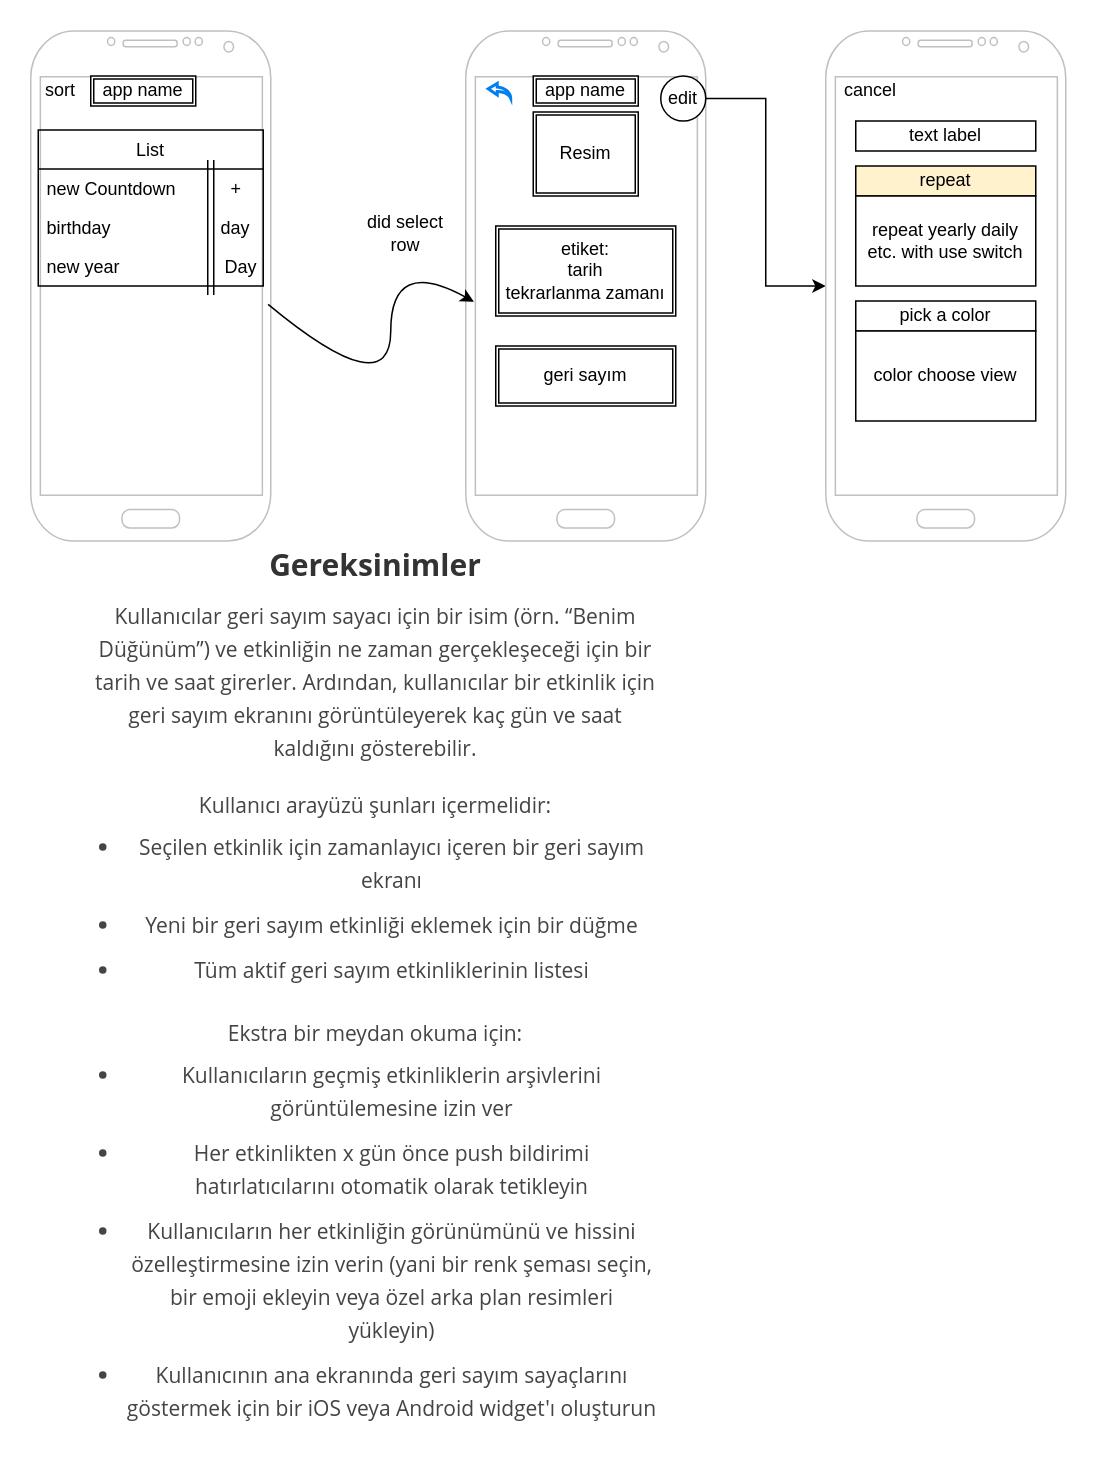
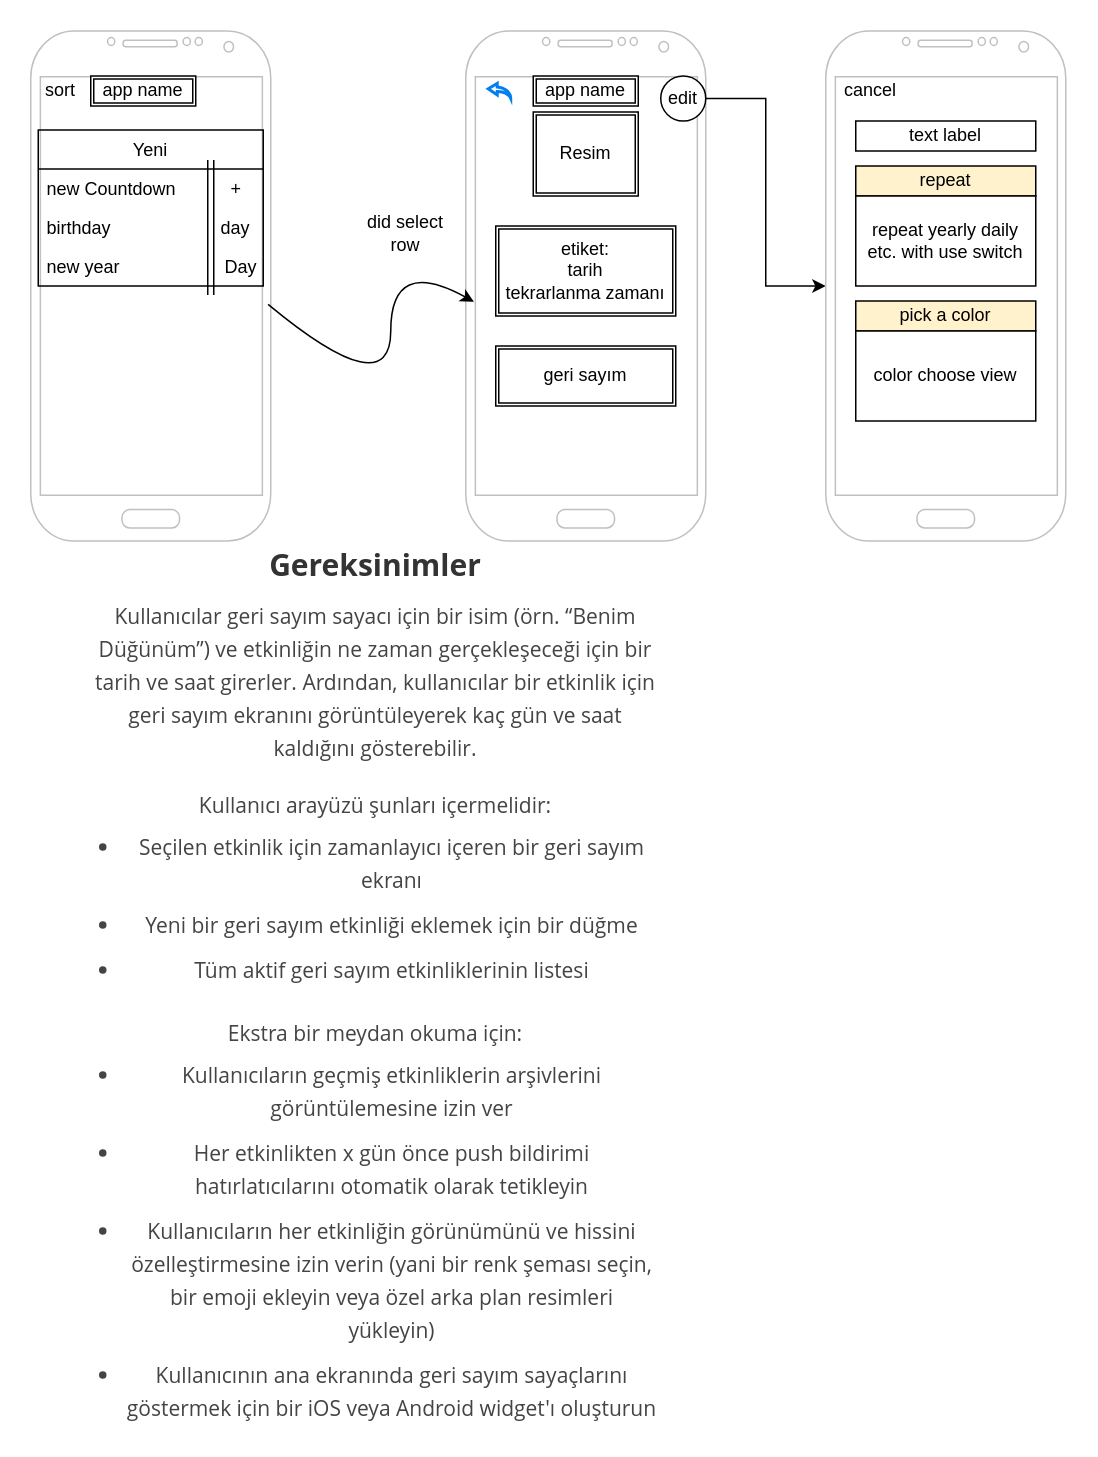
  <mxCell id="0" />
  <mxCell id="1" parent="0" />
  <mxCell id="2" value="" style="verticalLabelPosition=bottom;verticalAlign=top;html=1;shadow=0;dashed=0;strokeWidth=1;shape=mxgraph.android.phone2;strokeColor=#c0c0c0;" vertex="1" parent="1"><mxGeometry x="20" y="20" width="160" height="340" as="geometry" /></mxCell>
  <mxCell id="3" value="" style="verticalLabelPosition=bottom;verticalAlign=top;html=1;shadow=0;dashed=0;strokeWidth=1;shape=mxgraph.android.phone2;strokeColor=#c0c0c0;" vertex="1" parent="1"><mxGeometry x="310" y="20" width="160" height="340" as="geometry" /></mxCell>
  <mxCell id="4" value="" style="curved=1;endArrow=classic;html=1;rounded=0;exitX=0.989;exitY=0.536;exitDx=0;exitDy=0;exitPerimeter=0;entryX=0.034;entryY=0.531;entryDx=0;entryDy=0;entryPerimeter=0;" edge="1" parent="1" source="2" target="3"><mxGeometry width="50" height="50" relative="1" as="geometry"><mxPoint x="300" y="260" as="sourcePoint" /><mxPoint x="350" y="210" as="targetPoint" /><Array as="points"><mxPoint x="260" y="270" /><mxPoint x="260" y="170" /></Array></mxGeometry></mxCell>
- <mxCell id="5" value="List" style="swimlane;fontStyle=0;childLayout=stackLayout;horizontal=1;startSize=26;fillColor=none;horizontalStack=0;resizeParent=1;resizeParentMax=0;resizeLast=0;collapsible=1;marginBottom=0;" vertex="1" parent="1"><mxGeometry x="25" y="86" width="150" height="104" as="geometry" /></mxCell>
+ <mxCell id="5" value="Yeni" style="swimlane;fontStyle=0;childLayout=stackLayout;horizontal=1;startSize=26;fillColor=none;horizontalStack=0;resizeParent=1;resizeParentMax=0;resizeLast=0;collapsible=1;marginBottom=0;" vertex="1" parent="1"><mxGeometry x="25" y="86" width="150" height="104" as="geometry" /></mxCell>
  <mxCell id="6" value="new Countdown           +" style="text;strokeColor=none;fillColor=none;align=left;verticalAlign=top;spacingLeft=4;spacingRight=4;overflow=hidden;rotatable=0;points=[[0,0.5],[1,0.5]];portConstraint=eastwest;" vertex="1" parent="5"><mxGeometry y="26" width="150" height="26" as="geometry" /></mxCell>
  <mxCell id="7" value="" style="shape=link;html=1;rounded=0;" edge="1" parent="5"><mxGeometry width="100" relative="1" as="geometry"><mxPoint x="115" y="20" as="sourcePoint" /><mxPoint x="115" y="110" as="targetPoint" /><Array as="points"><mxPoint x="115" y="70" /></Array></mxGeometry></mxCell>
  <mxCell id="8" value="birthday                      day" style="text;strokeColor=none;fillColor=none;align=left;verticalAlign=top;spacingLeft=4;spacingRight=4;overflow=hidden;rotatable=0;points=[[0,0.5],[1,0.5]];portConstraint=eastwest;" vertex="1" parent="5"><mxGeometry y="52" width="150" height="26" as="geometry" /></mxCell>
  <mxCell id="9" value="new year                     Day" style="text;strokeColor=none;fillColor=none;align=left;verticalAlign=top;spacingLeft=4;spacingRight=4;overflow=hidden;rotatable=0;points=[[0,0.5],[1,0.5]];portConstraint=eastwest;" vertex="1" parent="5"><mxGeometry y="78" width="150" height="26" as="geometry" /></mxCell>
  <mxCell id="10" value="Resim&lt;br&gt;" style="shape=ext;double=1;rounded=0;whiteSpace=wrap;html=1;" vertex="1" parent="1"><mxGeometry x="355" y="74" width="70" height="56" as="geometry" /></mxCell>
  <mxCell id="11" value="etiket:&lt;br&gt;tarih&lt;br&gt;tekrarlanma zamanı&lt;br&gt;" style="shape=ext;double=1;rounded=0;whiteSpace=wrap;html=1;" vertex="1" parent="1"><mxGeometry x="330" y="150" width="120" height="60" as="geometry" /></mxCell>
  <mxCell id="12" value="geri sayım&lt;br&gt;" style="shape=ext;double=1;rounded=0;whiteSpace=wrap;html=1;" vertex="1" parent="1"><mxGeometry x="330" y="230" width="120" height="40" as="geometry" /></mxCell>
  <mxCell id="13" value="did select row&lt;br&gt;" style="text;html=1;strokeColor=none;fillColor=none;align=center;verticalAlign=middle;whiteSpace=wrap;rounded=0;" vertex="1" parent="1"><mxGeometry x="240" y="140" width="60" height="30" as="geometry" /></mxCell>
  <mxCell id="14" style="edgeStyle=orthogonalEdgeStyle;rounded=0;orthogonalLoop=1;jettySize=auto;html=1;" edge="1" parent="1" source="15" target="18"><mxGeometry relative="1" as="geometry" /></mxCell>
  <mxCell id="15" value="edit&lt;br&gt;" style="ellipse;whiteSpace=wrap;html=1;aspect=fixed;" vertex="1" parent="1"><mxGeometry x="440" y="50" width="30" height="30" as="geometry" /></mxCell>
  <mxCell id="16" value="app name" style="shape=ext;double=1;rounded=0;whiteSpace=wrap;html=1;" vertex="1" parent="1"><mxGeometry x="355" y="50" width="70" height="20" as="geometry" /></mxCell>
  <mxCell id="17" value="" style="html=1;verticalLabelPosition=bottom;align=center;labelBackgroundColor=#ffffff;verticalAlign=top;strokeWidth=2;strokeColor=#0080F0;shadow=0;dashed=0;shape=mxgraph.ios7.icons.back;" vertex="1" parent="1"><mxGeometry x="325" y="55" width="15" height="10" as="geometry" /></mxCell>
  <mxCell id="18" value="" style="verticalLabelPosition=bottom;verticalAlign=top;html=1;shadow=0;dashed=0;strokeWidth=1;shape=mxgraph.android.phone2;strokeColor=#c0c0c0;" vertex="1" parent="1"><mxGeometry x="550" y="20" width="160" height="340" as="geometry" /></mxCell>
  <mxCell id="19" value="text label&lt;br&gt;" style="rounded=0;whiteSpace=wrap;html=1;" vertex="1" parent="1"><mxGeometry x="570" y="80" width="120" height="20" as="geometry" /></mxCell>
  <mxCell id="20" value="repeat" style="rounded=0;whiteSpace=wrap;html=1;fillColor=#fff2cc;" vertex="1" parent="1"><mxGeometry x="570" y="110" width="120" height="20" as="geometry" /></mxCell>
  <mxCell id="21" value="repeat yearly daily etc. with use switch" style="rounded=0;whiteSpace=wrap;html=1;" vertex="1" parent="1"><mxGeometry x="570" y="130" width="120" height="60" as="geometry" /></mxCell>
- <mxCell id="22" value="pick a color" style="rounded=0;whiteSpace=wrap;html=1;" vertex="1" parent="1"><mxGeometry x="570" y="200" width="120" height="20" as="geometry" /></mxCell>
+ <mxCell id="22" value="pick a color" style="rounded=0;whiteSpace=wrap;html=1;fillColor=#fff2cc;" vertex="1" parent="1"><mxGeometry x="570" y="200" width="120" height="20" as="geometry" /></mxCell>
  <mxCell id="23" value="color choose view&lt;br&gt;" style="rounded=0;whiteSpace=wrap;html=1;" vertex="1" parent="1"><mxGeometry x="570" y="220" width="120" height="60" as="geometry" /></mxCell>
  <mxCell id="24" value="cancel&lt;br&gt;" style="text;html=1;strokeColor=none;fillColor=none;align=center;verticalAlign=middle;whiteSpace=wrap;rounded=0;" vertex="1" parent="1"><mxGeometry x="560" y="50" width="40" height="20" as="geometry" /></mxCell>
  <mxCell id="25" value="&lt;meta charset=&quot;utf-8&quot;&gt;&lt;h2 style=&quot;box-sizing: inherit; font-weight: bold; color: rgb(51, 51, 51); line-height: 1.5; font-size: 20px; margin: 0px 0px 8px; font-family: &amp;quot;open sans&amp;quot;, sans-serif; font-style: normal; letter-spacing: normal; text-indent: 0px; text-transform: none; word-spacing: 0px;&quot;&gt;&lt;font style=&quot;box-sizing: inherit ; vertical-align: inherit&quot;&gt;&lt;font style=&quot;box-sizing: inherit ; vertical-align: inherit&quot;&gt;Gereksinimler&lt;/font&gt;&lt;/font&gt;&lt;/h2&gt;&lt;div class=&quot;ui__zqdpmc-0 khkeFQ cui-md-viewer&quot; style=&quot;box-sizing: inherit; font-size: 14px; margin: 0px; word-break: break-word; color: rgb(51, 51, 51); font-family: &amp;quot;open sans&amp;quot;, sans-serif; font-style: normal; font-weight: 400; letter-spacing: normal; text-indent: 0px; text-transform: none; word-spacing: 0px;&quot;&gt;&lt;p style=&quot;box-sizing: inherit ; color: rgb(68 , 68 , 68) ; font-size: 14px ; line-height: 22px ; margin: 0px 0px 16px&quot;&gt;&lt;font style=&quot;box-sizing: inherit ; vertical-align: inherit&quot;&gt;&lt;font style=&quot;box-sizing: inherit ; vertical-align: inherit&quot;&gt;Kullanıcılar geri sayım sayacı için bir isim (örn. “Benim Düğünüm”) ve etkinliğin ne zaman gerçekleşeceği için bir tarih ve saat girerler.&lt;span&gt;&amp;nbsp;&lt;/span&gt;&lt;/font&gt;&lt;font style=&quot;box-sizing: inherit ; vertical-align: inherit&quot;&gt;Ardından, kullanıcılar bir etkinlik için geri sayım ekranını görüntüleyerek kaç gün ve saat kaldığını gösterebilir.&lt;/font&gt;&lt;/font&gt;&lt;/p&gt;&lt;p style=&quot;box-sizing: inherit ; color: rgb(68 , 68 , 68) ; font-size: 14px ; line-height: 22px ; margin: 0px 0px 16px&quot;&gt;&lt;font style=&quot;box-sizing: inherit ; vertical-align: inherit&quot;&gt;&lt;font style=&quot;box-sizing: inherit ; vertical-align: inherit&quot;&gt;Kullanıcı arayüzü şunları içermelidir:&lt;/font&gt;&lt;/font&gt;&lt;/p&gt;&lt;ul style=&quot;box-sizing: inherit ; list-style-type: disc ; color: rgb(68 , 68 , 68) ; padding: 0px 0px 0px 22px ; margin: -10px 0px 20px&quot;&gt;&lt;li style=&quot;box-sizing: inherit ; line-height: 22px ; margin-bottom: 8px&quot;&gt;&lt;font style=&quot;box-sizing: inherit ; vertical-align: inherit&quot;&gt;&lt;font style=&quot;box-sizing: inherit ; vertical-align: inherit&quot;&gt;Seçilen etkinlik için zamanlayıcı içeren bir geri sayım ekranı&lt;/font&gt;&lt;/font&gt;&lt;/li&gt;&lt;li style=&quot;box-sizing: inherit ; line-height: 22px ; margin-bottom: 8px&quot;&gt;&lt;font style=&quot;box-sizing: inherit ; vertical-align: inherit&quot;&gt;&lt;font style=&quot;box-sizing: inherit ; vertical-align: inherit&quot;&gt;Yeni bir geri sayım etkinliği eklemek için bir düğme&lt;/font&gt;&lt;/font&gt;&lt;/li&gt;&lt;li style=&quot;box-sizing: inherit ; line-height: 22px ; margin-bottom: 8px&quot;&gt;&lt;font style=&quot;box-sizing: inherit ; vertical-align: inherit&quot;&gt;&lt;font style=&quot;box-sizing: inherit ; vertical-align: inherit&quot;&gt;Tüm aktif geri sayım etkinliklerinin listesi&lt;/font&gt;&lt;/font&gt;&lt;/li&gt;&lt;/ul&gt;&lt;p style=&quot;box-sizing: inherit ; color: rgb(68 , 68 , 68) ; font-size: 14px ; line-height: 22px ; margin: 0px 0px 16px&quot;&gt;&lt;font style=&quot;box-sizing: inherit ; vertical-align: inherit&quot;&gt;&lt;font style=&quot;box-sizing: inherit ; vertical-align: inherit&quot;&gt;Ekstra bir meydan okuma için:&lt;/font&gt;&lt;/font&gt;&lt;/p&gt;&lt;ul style=&quot;box-sizing: inherit ; list-style-type: disc ; color: rgb(68 , 68 , 68) ; padding: 0px 0px 0px 22px ; margin: -10px 0px 20px&quot;&gt;&lt;li style=&quot;box-sizing: inherit ; line-height: 22px ; margin-bottom: 8px&quot;&gt;&lt;font style=&quot;box-sizing: inherit ; vertical-align: inherit&quot;&gt;&lt;font style=&quot;box-sizing: inherit ; vertical-align: inherit&quot;&gt;Kullanıcıların geçmiş etkinliklerin arşivlerini görüntülemesine izin ver&lt;/font&gt;&lt;/font&gt;&lt;/li&gt;&lt;li style=&quot;box-sizing: inherit ; line-height: 22px ; margin-bottom: 8px&quot;&gt;&lt;font style=&quot;box-sizing: inherit ; vertical-align: inherit&quot;&gt;&lt;font style=&quot;box-sizing: inherit ; vertical-align: inherit&quot;&gt;Her etkinlikten x gün önce push bildirimi hatırlatıcılarını otomatik olarak tetikleyin&lt;/font&gt;&lt;/font&gt;&lt;/li&gt;&lt;li style=&quot;box-sizing: inherit ; line-height: 22px ; margin-bottom: 8px&quot;&gt;&lt;font style=&quot;box-sizing: inherit ; vertical-align: inherit&quot;&gt;&lt;font style=&quot;box-sizing: inherit ; vertical-align: inherit&quot;&gt;Kullanıcıların her etkinliğin görünümünü ve hissini özelleştirmesine izin verin (yani bir renk şeması seçin, bir emoji ekleyin veya özel arka plan resimleri yükleyin)&lt;/font&gt;&lt;/font&gt;&lt;/li&gt;&lt;li style=&quot;box-sizing: inherit ; line-height: 22px ; margin-bottom: 8px&quot;&gt;&lt;font style=&quot;box-sizing: inherit ; vertical-align: inherit&quot;&gt;&lt;font style=&quot;box-sizing: inherit ; vertical-align: inherit&quot;&gt;Kullanıcının ana ekranında geri sayım sayaçlarını göstermek için bir iOS veya Android widget'ı oluşturun&lt;/font&gt;&lt;/font&gt;&lt;/li&gt;&lt;/ul&gt;&lt;/div&gt;" style="text;html=1;strokeColor=none;fillColor=none;align=center;verticalAlign=middle;whiteSpace=wrap;rounded=0;" vertex="1" parent="1"><mxGeometry x="60" y="540" width="380" height="250" as="geometry" /></mxCell>
  <mxCell id="26" value="sort" style="text;html=1;strokeColor=none;fillColor=none;align=center;verticalAlign=middle;whiteSpace=wrap;rounded=0;" vertex="1" parent="1"><mxGeometry x="20" y="50" width="40" height="20" as="geometry" /></mxCell>
  <mxCell id="27" value="app name" style="shape=ext;double=1;rounded=0;whiteSpace=wrap;html=1;" vertex="1" parent="1"><mxGeometry x="60" y="50" width="70" height="20" as="geometry" /></mxCell>
